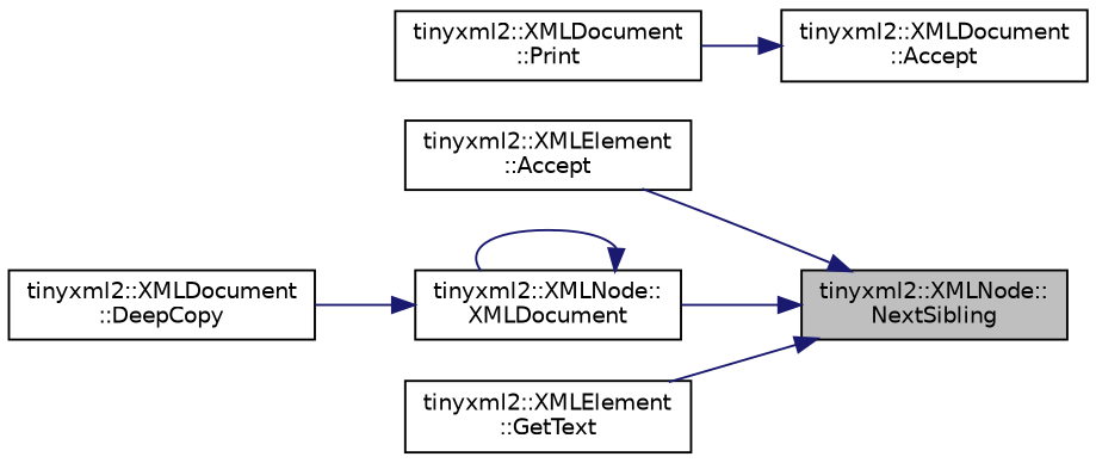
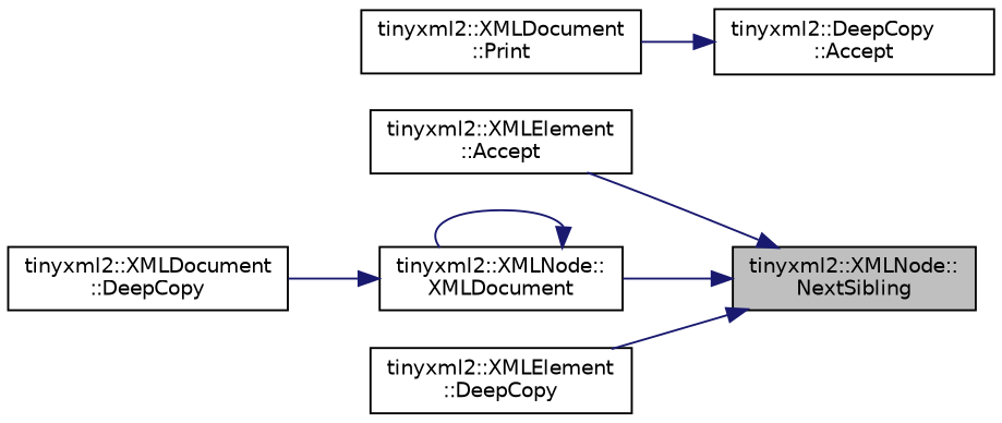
  digraph {
    rankdir=RL
    node [color=black fillcolor=white fontname=Helvetica fontsize=10 shape=record style=filled]
    edge [color=midnightblue dir=back fontname=Helvetica fontsize=10 labelfontname=Helvetica labelfontsize=10 style=solid]
    n1 [fillcolor=grey75 fontcolor=black height=0.2 label="tinyxml2::XMLNode::\lNextSibling" width=0.4]
    n2 [height=0.2 label="tinyxml2::XMLElement\l::Accept" width=0.4]
    n3 [height=0.2 label="tinyxml2::XMLNode::\lXMLDocument" width=0.4]
-   n4 [height=0.2 label="tinyxml2::XMLElement\l::GetText" width=0.4]
-   n5 [height=0.2 label="tinyxml2::XMLDocument\l::Accept" width=0.4]
+   n4 [height=0.2 label="tinyxml2::XMLElement\l::DeepCopy" width=0.4]
+   n5 [height=0.2 label="tinyxml2::DeepCopy\l::Accept" width=0.4]
    n6 [height=0.2 label="tinyxml2::XMLDocument\l::Print" width=0.4]
    n7 [height=0.2 label="tinyxml2::XMLDocument\l::DeepCopy" width=0.4]
    n1 -> n2
    n1 -> n3
    n1 -> n4
    n3 -> n3
    n3 -> n7
    n5 -> n6
  }
